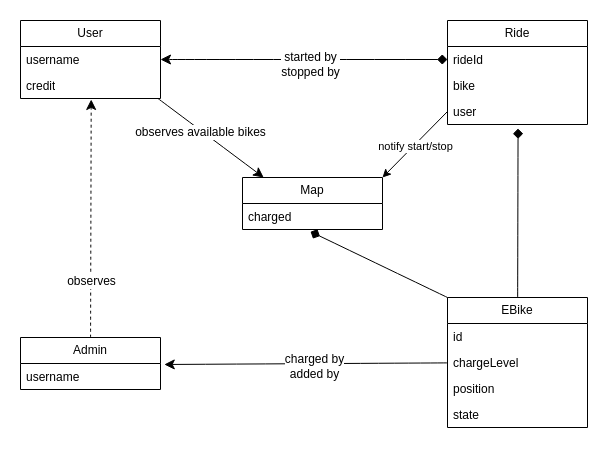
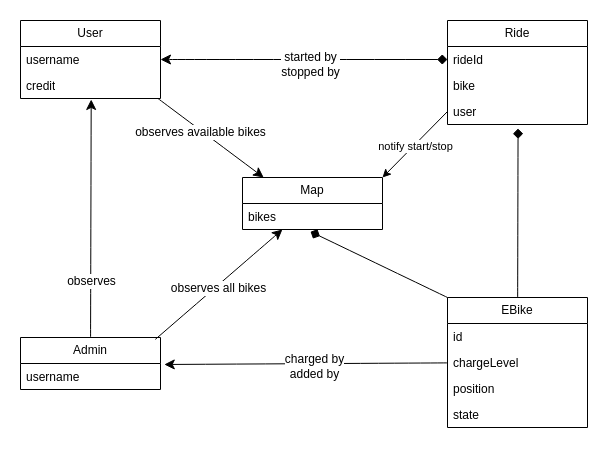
  <mxCell id="0" />
  <mxCell id="1" parent="0" />
  <mxCell id="2" style="edgeStyle=none;curved=1;rounded=0;orthogonalLoop=1;jettySize=auto;html=1;entryX=0;entryY=0.5;entryDx=0;entryDy=0;fontSize=12;startSize=8;endSize=8;endArrow=diamond;endFill=1;startArrow=classic;startFill=1;" parent="1" source="6" target="17" edge="1"><mxGeometry relative="1" as="geometry" /></mxCell>
  <mxCell id="3" value="started by&lt;div&gt;stopped by&lt;/div&gt;" style="edgeLabel;html=1;align=center;verticalAlign=middle;resizable=0;points=[];fontSize=12;" parent="2" vertex="1" connectable="0"><mxGeometry x="0.039" y="-4" relative="1" as="geometry"><mxPoint as="offset" /></mxGeometry></mxCell>
  <mxCell id="4" style="edgeStyle=none;curved=1;rounded=0;orthogonalLoop=1;jettySize=auto;html=1;entryX=0.25;entryY=0;entryDx=0;entryDy=0;fontSize=12;startSize=8;endSize=8;exitX=0.982;exitY=1;exitDx=0;exitDy=0;exitPerimeter=0;" parent="1" source="8" edge="1"><mxGeometry relative="1" as="geometry"><mxPoint x="137.995" y="98" as="sourcePoint" /><mxPoint x="263.19" y="177" as="targetPoint" /></mxGeometry></mxCell>
  <mxCell id="5" value="observes available bikes" style="edgeLabel;html=1;align=center;verticalAlign=middle;resizable=0;points=[];fontSize=12;" parent="4" vertex="1" connectable="0"><mxGeometry x="-0.184" y="-2" relative="1" as="geometry"><mxPoint as="offset" /></mxGeometry></mxCell>
  <mxCell id="6" value="User" style="swimlane;fontStyle=0;childLayout=stackLayout;horizontal=1;startSize=26;fillColor=none;horizontalStack=0;resizeParent=1;resizeParentMax=0;resizeLast=0;collapsible=1;marginBottom=0;whiteSpace=wrap;html=1;" parent="1" vertex="1"><mxGeometry x="20" y="20" width="140" height="78" as="geometry"><mxRectangle x="120" y="200" width="70" height="30" as="alternateBounds" /></mxGeometry></mxCell>
  <mxCell id="7" value="username" style="text;strokeColor=none;fillColor=none;align=left;verticalAlign=top;spacingLeft=4;spacingRight=4;overflow=hidden;rotatable=0;points=[[0,0.5],[1,0.5]];portConstraint=eastwest;whiteSpace=wrap;html=1;" parent="6" vertex="1"><mxGeometry y="26" width="140" height="26" as="geometry" /></mxCell>
  <mxCell id="8" value="credit" style="text;strokeColor=none;fillColor=none;align=left;verticalAlign=top;spacingLeft=4;spacingRight=4;overflow=hidden;rotatable=0;points=[[0,0.5],[1,0.5]];portConstraint=eastwest;whiteSpace=wrap;html=1;" parent="6" vertex="1"><mxGeometry y="52" width="140" height="26" as="geometry" /></mxCell>
  <mxCell id="9" value="Admin" style="swimlane;fontStyle=0;childLayout=stackLayout;horizontal=1;startSize=26;fillColor=none;horizontalStack=0;resizeParent=1;resizeParentMax=0;resizeLast=0;collapsible=1;marginBottom=0;whiteSpace=wrap;html=1;" parent="1" vertex="1"><mxGeometry x="20" y="337" width="140" height="52" as="geometry"><mxRectangle x="120" y="513" width="70" height="30" as="alternateBounds" /></mxGeometry></mxCell>
  <mxCell id="10" value="username" style="text;strokeColor=none;fillColor=none;align=left;verticalAlign=top;spacingLeft=4;spacingRight=4;overflow=hidden;rotatable=0;points=[[0,0.5],[1,0.5]];portConstraint=eastwest;whiteSpace=wrap;html=1;" parent="9" vertex="1"><mxGeometry y="26" width="140" height="26" as="geometry" /></mxCell>
  <mxCell id="11" value="EBike" style="swimlane;fontStyle=0;childLayout=stackLayout;horizontal=1;startSize=26;fillColor=none;horizontalStack=0;resizeParent=1;resizeParentMax=0;resizeLast=0;collapsible=1;marginBottom=0;whiteSpace=wrap;html=1;" parent="1" vertex="1"><mxGeometry x="447" y="297" width="140" height="130" as="geometry" /></mxCell>
  <mxCell id="12" value="id" style="text;strokeColor=none;fillColor=none;align=left;verticalAlign=top;spacingLeft=4;spacingRight=4;overflow=hidden;rotatable=0;points=[[0,0.5],[1,0.5]];portConstraint=eastwest;whiteSpace=wrap;html=1;" parent="11" vertex="1"><mxGeometry y="26" width="140" height="26" as="geometry" /></mxCell>
  <mxCell id="13" value="chargeLevel" style="text;strokeColor=none;fillColor=none;align=left;verticalAlign=top;spacingLeft=4;spacingRight=4;overflow=hidden;rotatable=0;points=[[0,0.5],[1,0.5]];portConstraint=eastwest;whiteSpace=wrap;html=1;" parent="11" vertex="1"><mxGeometry y="52" width="140" height="26" as="geometry" /></mxCell>
  <mxCell id="14" value="position" style="text;strokeColor=none;fillColor=none;align=left;verticalAlign=top;spacingLeft=4;spacingRight=4;overflow=hidden;rotatable=0;points=[[0,0.5],[1,0.5]];portConstraint=eastwest;whiteSpace=wrap;html=1;" parent="11" vertex="1"><mxGeometry y="78" width="140" height="26" as="geometry" /></mxCell>
  <mxCell id="15" value="state" style="text;strokeColor=none;fillColor=none;align=left;verticalAlign=top;spacingLeft=4;spacingRight=4;overflow=hidden;rotatable=0;points=[[0,0.5],[1,0.5]];portConstraint=eastwest;whiteSpace=wrap;html=1;" parent="11" vertex="1"><mxGeometry y="104" width="140" height="26" as="geometry" /></mxCell>
  <mxCell id="16" value="Ride" style="swimlane;fontStyle=0;childLayout=stackLayout;horizontal=1;startSize=26;fillColor=none;horizontalStack=0;resizeParent=1;resizeParentMax=0;resizeLast=0;collapsible=1;marginBottom=0;whiteSpace=wrap;html=1;" parent="1" vertex="1"><mxGeometry x="447" y="20" width="140" height="104" as="geometry"><mxRectangle x="425" y="200" width="70" height="30" as="alternateBounds" /></mxGeometry></mxCell>
  <mxCell id="17" value="&lt;div&gt;rideId&lt;/div&gt;" style="text;strokeColor=none;fillColor=none;align=left;verticalAlign=top;spacingLeft=4;spacingRight=4;overflow=hidden;rotatable=0;points=[[0,0.5],[1,0.5]];portConstraint=eastwest;whiteSpace=wrap;html=1;" parent="16" vertex="1"><mxGeometry y="26" width="140" height="26" as="geometry" /></mxCell>
  <mxCell id="18" value="bike" style="text;strokeColor=none;fillColor=none;align=left;verticalAlign=top;spacingLeft=4;spacingRight=4;overflow=hidden;rotatable=0;points=[[0,0.5],[1,0.5]];portConstraint=eastwest;whiteSpace=wrap;html=1;" parent="16" vertex="1"><mxGeometry y="52" width="140" height="26" as="geometry" /></mxCell>
  <mxCell id="19" value="user&lt;div&gt;&lt;br&gt;&lt;/div&gt;" style="text;strokeColor=none;fillColor=none;align=left;verticalAlign=top;spacingLeft=4;spacingRight=4;overflow=hidden;rotatable=0;points=[[0,0.5],[1,0.5]];portConstraint=eastwest;whiteSpace=wrap;html=1;" parent="16" vertex="1"><mxGeometry y="78" width="140" height="26" as="geometry" /></mxCell>
  <mxCell id="20" value="Map" style="swimlane;fontStyle=0;childLayout=stackLayout;horizontal=1;startSize=26;fillColor=none;horizontalStack=0;resizeParent=1;resizeParentMax=0;resizeLast=0;collapsible=1;marginBottom=0;whiteSpace=wrap;html=1;" parent="1" vertex="1"><mxGeometry x="242" y="177" width="140" height="52" as="geometry"><mxRectangle x="364" y="247" width="60" height="30" as="alternateBounds" /></mxGeometry></mxCell>
- <mxCell id="21" value="charged" style="text;strokeColor=none;fillColor=none;align=left;verticalAlign=top;spacingLeft=4;spacingRight=4;overflow=hidden;rotatable=0;points=[[0,0.5],[1,0.5]];portConstraint=eastwest;whiteSpace=wrap;html=1;" parent="20" vertex="1"><mxGeometry y="26" width="140" height="26" as="geometry" /></mxCell>
+ <mxCell id="21" value="bikes" style="text;strokeColor=none;fillColor=none;align=left;verticalAlign=top;spacingLeft=4;spacingRight=4;overflow=hidden;rotatable=0;points=[[0,0.5],[1,0.5]];portConstraint=eastwest;whiteSpace=wrap;html=1;" parent="20" vertex="1"><mxGeometry y="26" width="140" height="26" as="geometry" /></mxCell>
  <mxCell id="22" style="edgeStyle=none;curved=1;rounded=0;orthogonalLoop=1;jettySize=auto;html=1;entryX=0.504;entryY=1.154;entryDx=0;entryDy=0;entryPerimeter=0;fontSize=12;startSize=8;endSize=8;endArrow=diamond;endFill=1;startArrow=none;startFill=0;" parent="1" source="11" target="19" edge="1"><mxGeometry relative="1" as="geometry" /></mxCell>
  <mxCell id="23" style="edgeStyle=none;curved=1;rounded=0;orthogonalLoop=1;jettySize=auto;html=1;entryX=1.027;entryY=0.038;entryDx=0;entryDy=0;entryPerimeter=0;fontSize=12;startSize=8;endSize=8;" parent="1" source="13" target="10" edge="1"><mxGeometry relative="1" as="geometry" /></mxCell>
  <mxCell id="24" value="charged by&lt;div&gt;added by&lt;/div&gt;" style="edgeLabel;html=1;align=center;verticalAlign=middle;resizable=0;points=[];fontSize=12;" parent="23" vertex="1" connectable="0"><mxGeometry x="-0.055" y="2" relative="1" as="geometry"><mxPoint as="offset" /></mxGeometry></mxCell>
  <mxCell id="25" style="edgeStyle=none;curved=1;rounded=0;orthogonalLoop=1;jettySize=auto;html=1;entryX=0.486;entryY=1.083;entryDx=0;entryDy=0;entryPerimeter=0;fontSize=12;startSize=8;endSize=8;startArrow=none;startFill=0;endArrow=diamond;endFill=1;exitX=-0.038;exitY=-0.012;exitDx=0;exitDy=0;exitPerimeter=0;" parent="1" target="21" edge="1"><mxGeometry relative="1" as="geometry"><mxPoint x="447" y="297" as="sourcePoint" /><mxPoint x="322.36" y="258.562" as="targetPoint" /></mxGeometry></mxCell>
- <mxCell id="26" style="edgeStyle=none;curved=1;rounded=0;orthogonalLoop=1;jettySize=auto;html=1;entryX=0.505;entryY=1.038;entryDx=0;entryDy=0;entryPerimeter=0;fontSize=12;startSize=8;endSize=8;dashed=1;" parent="1" source="9" target="8" edge="1"><mxGeometry relative="1" as="geometry" /></mxCell>
+ <mxCell id="26" style="edgeStyle=none;curved=1;rounded=0;orthogonalLoop=1;jettySize=auto;html=1;entryX=0.505;entryY=1.038;entryDx=0;entryDy=0;entryPerimeter=0;fontSize=12;startSize=8;endSize=8;" parent="1" source="9" target="8" edge="1"><mxGeometry relative="1" as="geometry" /></mxCell>
  <mxCell id="27" value="observes" style="edgeLabel;html=1;align=center;verticalAlign=middle;resizable=0;points=[];fontSize=12;" parent="26" vertex="1" connectable="0"><mxGeometry x="-0.521" relative="1" as="geometry"><mxPoint as="offset" /></mxGeometry></mxCell>
+ <mxCell id="28" style="edgeStyle=none;curved=1;rounded=0;orthogonalLoop=1;jettySize=auto;html=1;entryX=0.963;entryY=0.036;entryDx=0;entryDy=0;entryPerimeter=0;fontSize=12;startSize=8;endSize=8;startArrow=classic;startFill=1;endArrow=none;endFill=0;" parent="1" source="20" target="9" edge="1"><mxGeometry relative="1" as="geometry" /></mxCell>
+ <mxCell id="29" value="observes all bikes" style="edgeLabel;html=1;align=center;verticalAlign=middle;resizable=0;points=[];fontSize=12;" parent="28" vertex="1" connectable="0"><mxGeometry x="0.03" y="2" relative="1" as="geometry"><mxPoint as="offset" /></mxGeometry></mxCell>
  <mxCell id="30" style="rounded=0;orthogonalLoop=1;jettySize=auto;html=1;exitX=0;exitY=0.5;exitDx=0;exitDy=0;entryX=1;entryY=0;entryDx=0;entryDy=0;" parent="1" source="19" target="20" edge="1"><mxGeometry relative="1" as="geometry" /></mxCell>
  <mxCell id="31" value="notify start/stop" style="edgeLabel;html=1;align=center;verticalAlign=middle;resizable=0;points=[];" parent="30" vertex="1" connectable="0"><mxGeometry x="0.009" y="1" relative="1" as="geometry"><mxPoint as="offset" /></mxGeometry></mxCell>
